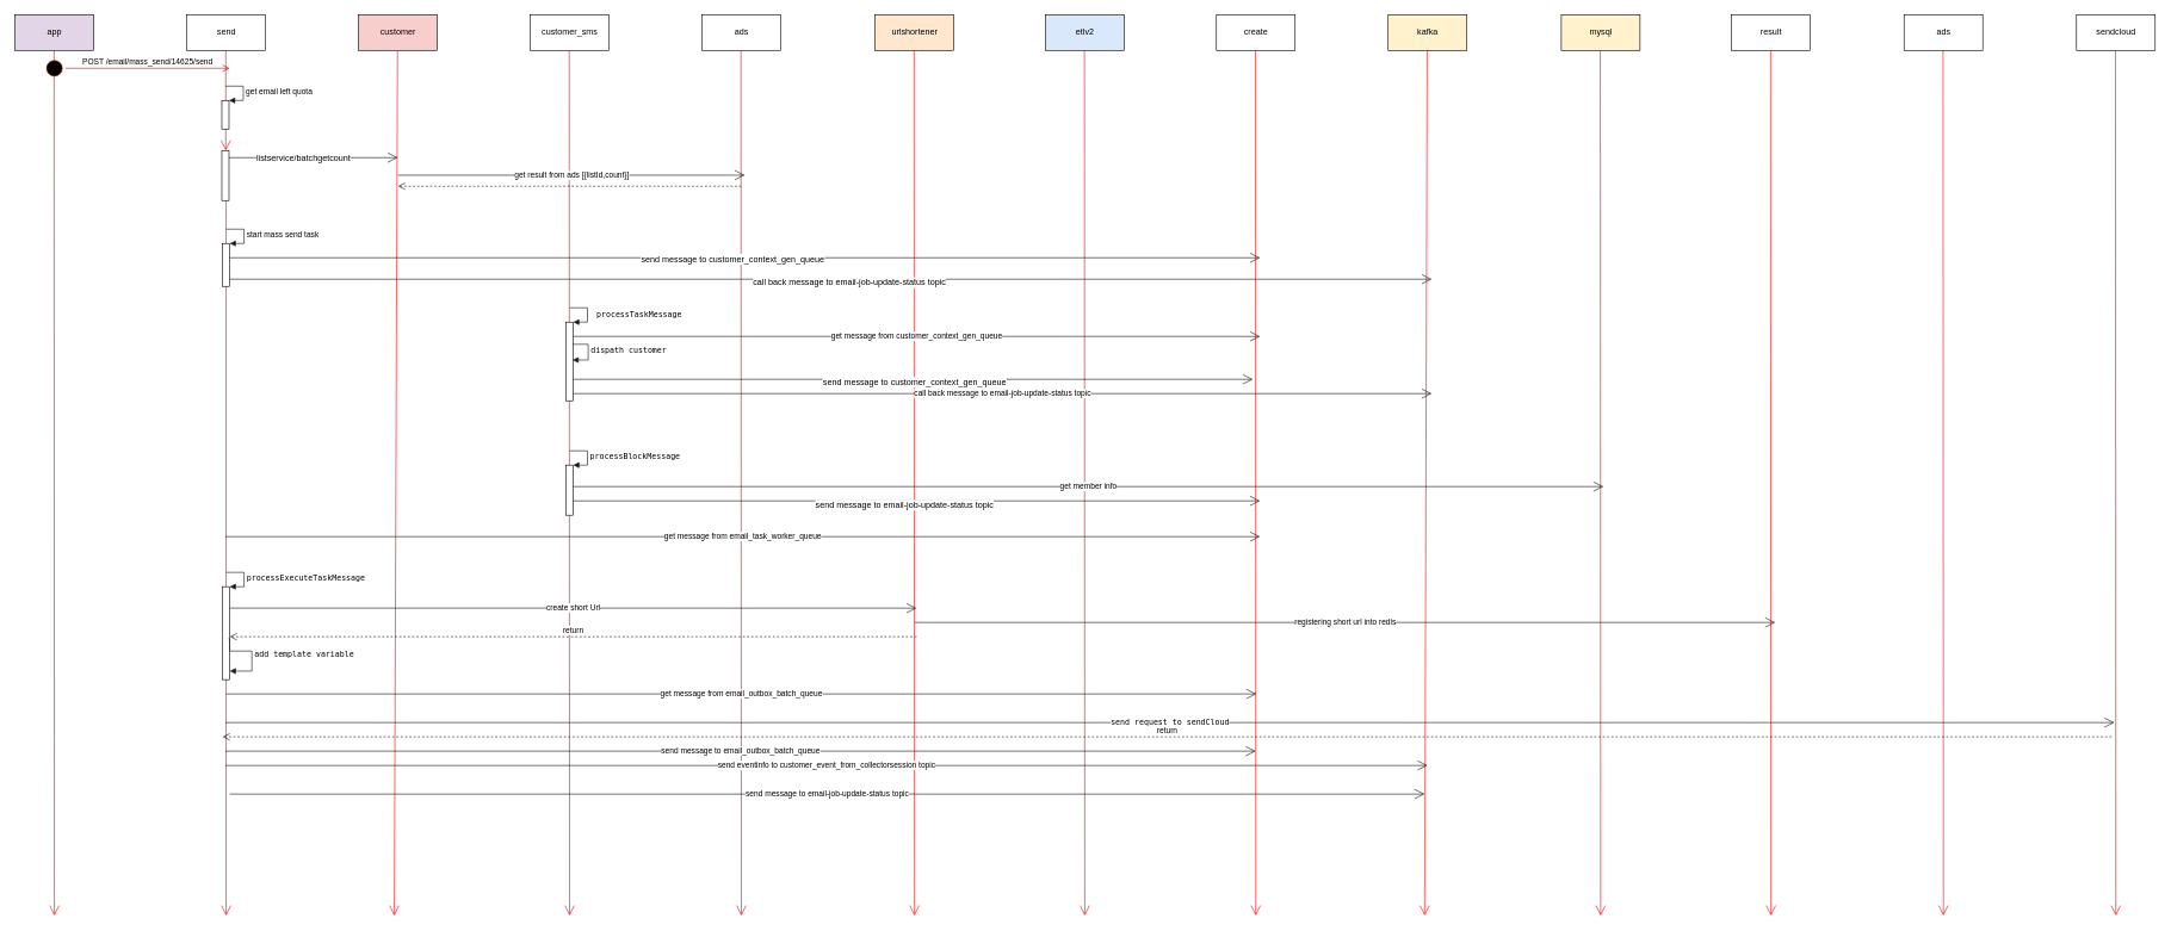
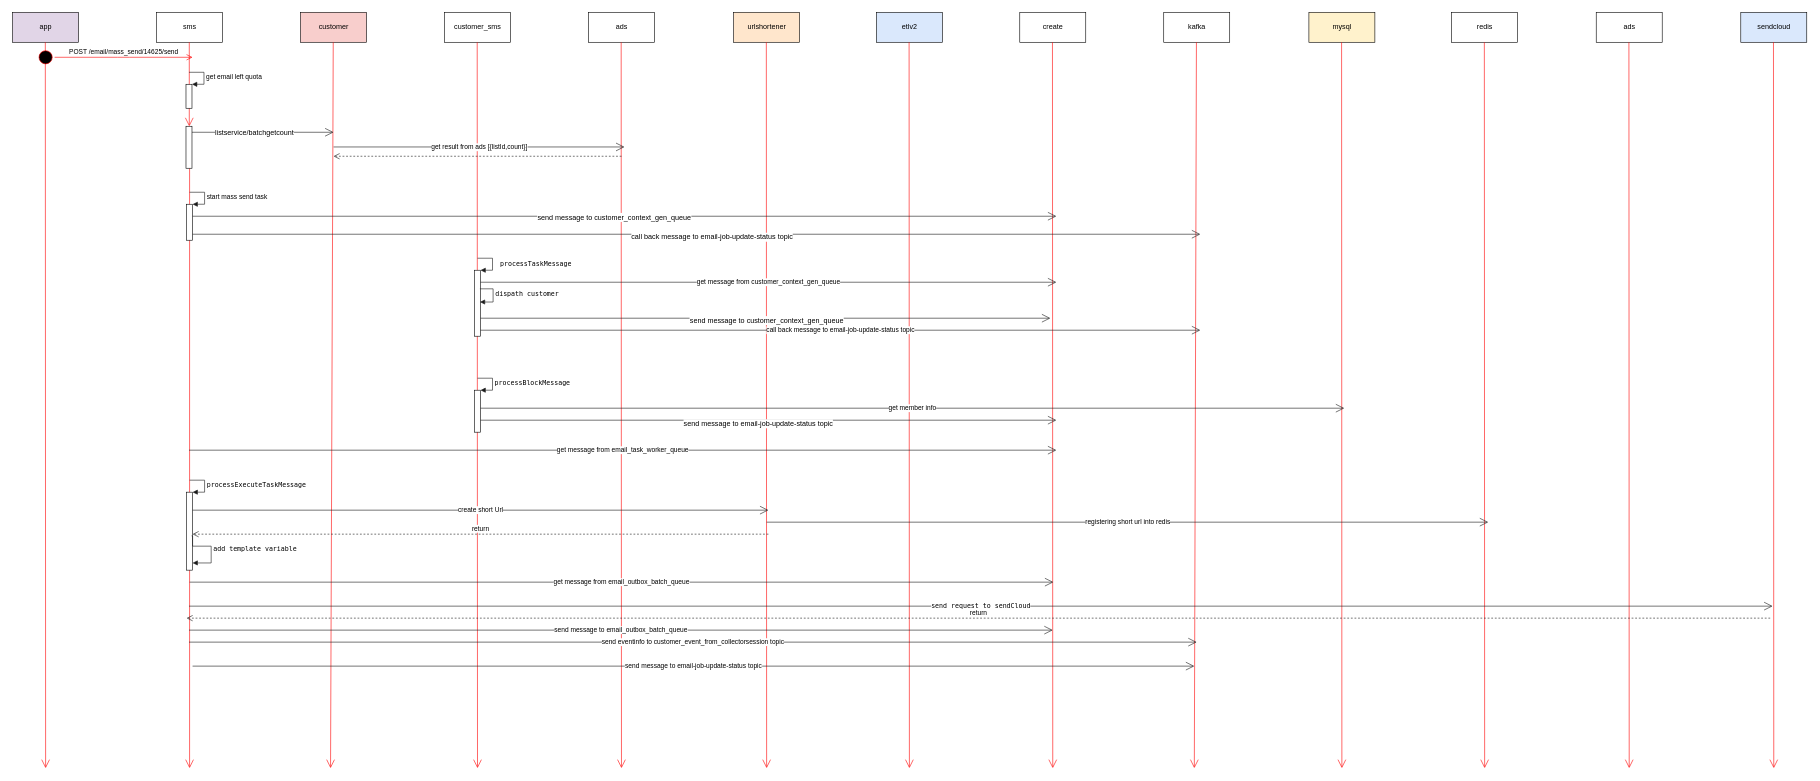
  <mxCell id="0" />
  <mxCell id="1" parent="0" />
  <mxCell id="2" value="app" style="html=1;fillColor=#e1d5e7;" parent="1" vertex="1"><mxGeometry x="20" y="20" width="110" height="50" as="geometry" /></mxCell>
  <mxCell id="3" value="customer" style="html=1;fillColor=#f8cecc;" parent="1" vertex="1"><mxGeometry x="500" y="20" width="110" height="50" as="geometry" /></mxCell>
  <mxCell id="4" value="" style="endArrow=open;endFill=1;endSize=12;html=1;strokeColor=#FF0000;" parent="1" edge="1"><mxGeometry width="160" relative="1" as="geometry"><mxPoint x="554.5" y="70" as="sourcePoint" /><mxPoint x="550" y="1280" as="targetPoint" /></mxGeometry></mxCell>
  <mxCell id="5" value="customer_sms" style="html=1;" parent="1" vertex="1"><mxGeometry x="740" y="20" width="110" height="50" as="geometry" /></mxCell>
  <mxCell id="6" value="" style="endArrow=open;endFill=1;endSize=12;html=1;strokeColor=#FF0000;" parent="1" edge="1"><mxGeometry width="160" relative="1" as="geometry"><mxPoint x="794.5" y="70" as="sourcePoint" /><mxPoint x="795" y="1280" as="targetPoint" /></mxGeometry></mxCell>
  <mxCell id="7" value="ads" style="html=1;" parent="1" vertex="1"><mxGeometry x="980" y="20" width="110" height="50" as="geometry" /></mxCell>
  <mxCell id="8" value="" style="endArrow=open;endFill=1;endSize=12;html=1;strokeColor=#FF0000;" parent="1" edge="1"><mxGeometry width="160" relative="1" as="geometry"><mxPoint x="1034.5" y="70" as="sourcePoint" /><mxPoint x="1035" y="1280" as="targetPoint" /></mxGeometry></mxCell>
  <mxCell id="9" value="urlshortener" style="html=1;fillColor=#ffe6cc;" parent="1" vertex="1"><mxGeometry x="1222" y="20" width="110" height="50" as="geometry" /></mxCell>
  <mxCell id="10" value="" style="endArrow=open;endFill=1;endSize=12;html=1;strokeColor=#FF0000;" parent="1" edge="1"><mxGeometry width="160" relative="1" as="geometry"><mxPoint x="1276.5" y="70" as="sourcePoint" /><mxPoint x="1277" y="1280" as="targetPoint" /></mxGeometry></mxCell>
  <mxCell id="11" value="etlv2" style="html=1;fillColor=#dae8fc;" parent="1" vertex="1"><mxGeometry x="1460" y="20" width="110" height="50" as="geometry" /></mxCell>
  <mxCell id="12" value="" style="endArrow=open;endFill=1;endSize=12;html=1;strokeColor=#FF0000;" parent="1" edge="1"><mxGeometry width="160" relative="1" as="geometry"><mxPoint x="1514.5" y="70" as="sourcePoint" /><mxPoint x="1515" y="1280" as="targetPoint" /></mxGeometry></mxCell>
  <mxCell id="13" value="create" style="html=1;" parent="1" vertex="1"><mxGeometry x="1699" y="20" width="110" height="50" as="geometry" /></mxCell>
  <mxCell id="14" value="" style="endArrow=open;endFill=1;endSize=12;html=1;strokeColor=#FF0000;" parent="1" edge="1"><mxGeometry width="160" relative="1" as="geometry"><mxPoint x="1753.5" y="70" as="sourcePoint" /><mxPoint x="1754" y="1280" as="targetPoint" /></mxGeometry></mxCell>
- <mxCell id="15" value="kafka" style="html=1;fillColor=#fff2cc;" parent="1" vertex="1"><mxGeometry x="1939" y="20" width="110" height="50" as="geometry" /></mxCell>
+ <mxCell id="15" value="kafka" style="html=1;" parent="1" vertex="1"><mxGeometry x="1939" y="20" width="110" height="50" as="geometry" /></mxCell>
  <mxCell id="16" value="" style="endArrow=open;endFill=1;endSize=12;html=1;strokeColor=#FF0000;" parent="1" edge="1"><mxGeometry width="160" relative="1" as="geometry"><mxPoint x="1993.5" y="70" as="sourcePoint" /><mxPoint x="1990" y="1280" as="targetPoint" /></mxGeometry></mxCell>
  <mxCell id="17" value="mysql" style="html=1;fillColor=#fff2cc;" parent="1" vertex="1"><mxGeometry x="2181" y="20" width="110" height="50" as="geometry" /></mxCell>
  <mxCell id="18" value="" style="endArrow=open;endFill=1;endSize=12;html=1;strokeColor=#FF0000;" parent="1" edge="1"><mxGeometry width="160" relative="1" as="geometry"><mxPoint x="2235.5" y="70" as="sourcePoint" /><mxPoint x="2236" y="1280" as="targetPoint" /></mxGeometry></mxCell>
- <mxCell id="19" value="result" style="html=1;" parent="1" vertex="1"><mxGeometry x="2419" y="20" width="110" height="50" as="geometry" /></mxCell>
+ <mxCell id="19" value="redis" style="html=1;" parent="1" vertex="1"><mxGeometry x="2419" y="20" width="110" height="50" as="geometry" /></mxCell>
  <mxCell id="20" value="" style="endArrow=open;endFill=1;endSize=12;html=1;strokeColor=#FF0000;" parent="1" edge="1"><mxGeometry width="160" relative="1" as="geometry"><mxPoint x="2473.5" y="70" as="sourcePoint" /><mxPoint x="2474" y="1280" as="targetPoint" /></mxGeometry></mxCell>
  <mxCell id="21" value="ads" style="html=1;" parent="1" vertex="1"><mxGeometry x="2660" y="20" width="110" height="50" as="geometry" /></mxCell>
  <mxCell id="22" value="" style="endArrow=open;endFill=1;endSize=12;html=1;strokeColor=#FF0000;" parent="1" edge="1"><mxGeometry width="160" relative="1" as="geometry"><mxPoint x="2714.5" y="70" as="sourcePoint" /><mxPoint x="2715" y="1280" as="targetPoint" /></mxGeometry></mxCell>
- <mxCell id="23" value="send" style="html=1;" vertex="1" parent="1"><mxGeometry x="260" y="20" width="110" height="50" as="geometry" /></mxCell>
+ <mxCell id="23" value="sms" style="html=1;" vertex="1" parent="1"><mxGeometry x="260" y="20" width="110" height="50" as="geometry" /></mxCell>
  <mxCell id="24" value="" style="endArrow=open;endFill=1;endSize=12;html=1;strokeColor=#FF0000;" edge="1" parent="1" source="31"><mxGeometry width="160" relative="1" as="geometry"><mxPoint x="314.5" y="70" as="sourcePoint" /><mxPoint x="315" y="1280" as="targetPoint" /></mxGeometry></mxCell>
  <mxCell id="25" value="" style="endArrow=open;endFill=1;endSize=12;html=1;strokeColor=#FF0000;" edge="1" parent="1"><mxGeometry width="160" relative="1" as="geometry"><mxPoint x="74.5" y="70" as="sourcePoint" /><mxPoint x="75" y="1280" as="targetPoint" /></mxGeometry></mxCell>
  <mxCell id="26" value="" style="ellipse;html=1;shape=startState;fillColor=#000000;strokeColor=#ff0000;" vertex="1" parent="1"><mxGeometry x="60" y="80" width="30" height="30" as="geometry" /></mxCell>
  <mxCell id="27" value="&lt;span&gt;POST /email/mass_send/14625/send&lt;/span&gt;" style="edgeStyle=orthogonalEdgeStyle;html=1;verticalAlign=bottom;endArrow=open;endSize=8;strokeColor=#ff0000;" edge="1" source="26" parent="1"><mxGeometry relative="1" as="geometry"><mxPoint x="320" y="95" as="targetPoint" /></mxGeometry></mxCell>
  <mxCell id="28" value="" style="endArrow=open;endFill=1;endSize=12;html=1;strokeColor=#1A1A1A;" edge="1" parent="1"><mxGeometry width="160" relative="1" as="geometry"><mxPoint x="315" y="220" as="sourcePoint" /><mxPoint x="555" y="220" as="targetPoint" /></mxGeometry></mxCell>
  <mxCell id="29" value="listservice/batchgetcount" style="text;html=1;resizable=0;points=[];align=center;verticalAlign=middle;labelBackgroundColor=#ffffff;" vertex="1" connectable="0" parent="28"><mxGeometry x="-0.108" relative="1" as="geometry"><mxPoint as="offset" /></mxGeometry></mxCell>
  <mxCell id="30" value="get result from ads [{listId,count}]" style="endArrow=open;endFill=1;endSize=12;html=1;strokeColor=#1A1A1A;" edge="1" parent="1"><mxGeometry width="160" relative="1" as="geometry"><mxPoint x="555" y="244.5" as="sourcePoint" /><mxPoint x="1040" y="244.5" as="targetPoint" /></mxGeometry></mxCell>
  <mxCell id="31" value="" style="html=1;points=[];perimeter=orthogonalPerimeter;" vertex="1" parent="1"><mxGeometry x="309" y="210" width="10" height="70" as="geometry" /></mxCell>
  <mxCell id="32" value="" style="endArrow=open;endFill=1;endSize=12;html=1;strokeColor=#FF0000;" edge="1" parent="1" target="31"><mxGeometry width="160" relative="1" as="geometry"><mxPoint x="314.5" y="70" as="sourcePoint" /><mxPoint x="314.5" y="1110" as="targetPoint" /></mxGeometry></mxCell>
  <mxCell id="33" value="" style="html=1;verticalAlign=bottom;endArrow=open;dashed=1;endSize=8;strokeColor=#1A1A1A;" edge="1" parent="1"><mxGeometry relative="1" as="geometry"><mxPoint x="1035" y="260" as="sourcePoint" /><mxPoint x="555" y="260" as="targetPoint" /></mxGeometry></mxCell>
  <mxCell id="34" value="" style="html=1;points=[];perimeter=orthogonalPerimeter;" vertex="1" parent="1"><mxGeometry x="309" y="140" width="10" height="40" as="geometry" /></mxCell>
  <mxCell id="35" value="get email left quota&amp;nbsp;" style="edgeStyle=orthogonalEdgeStyle;html=1;align=left;spacingLeft=2;endArrow=block;rounded=0;entryX=1;entryY=0;strokeColor=#1A1A1A;" edge="1" target="34" parent="1"><mxGeometry relative="1" as="geometry"><mxPoint x="314" y="120" as="sourcePoint" /><Array as="points"><mxPoint x="339" y="120" /></Array></mxGeometry></mxCell>
  <mxCell id="36" value="" style="html=1;points=[];perimeter=orthogonalPerimeter;" vertex="1" parent="1"><mxGeometry x="310" y="340" width="10" height="60" as="geometry" /></mxCell>
  <mxCell id="37" value="start mass send task" style="edgeStyle=orthogonalEdgeStyle;html=1;align=left;spacingLeft=2;endArrow=block;rounded=0;entryX=1;entryY=0;strokeColor=#1A1A1A;" edge="1" target="36" parent="1"><mxGeometry relative="1" as="geometry"><mxPoint x="315" y="320" as="sourcePoint" /><Array as="points"><mxPoint x="340" y="320" /></Array></mxGeometry></mxCell>
  <mxCell id="38" value="" style="endArrow=open;endFill=1;endSize=12;html=1;strokeColor=#1A1A1A;" edge="1" parent="1"><mxGeometry width="160" relative="1" as="geometry"><mxPoint x="320" y="360" as="sourcePoint" /><mxPoint x="1760" y="360" as="targetPoint" /></mxGeometry></mxCell>
  <mxCell id="39" value="send message to&amp;nbsp;&lt;span&gt;customer_context_gen_queue&lt;/span&gt;" style="text;html=1;resizable=0;points=[];align=center;verticalAlign=middle;labelBackgroundColor=#ffffff;" vertex="1" connectable="0" parent="38"><mxGeometry x="-0.023" y="-1" relative="1" as="geometry"><mxPoint x="-1" as="offset" /></mxGeometry></mxCell>
  <mxCell id="40" value="" style="endArrow=open;endFill=1;endSize=12;html=1;strokeColor=#1A1A1A;" edge="1" parent="1"><mxGeometry width="160" relative="1" as="geometry"><mxPoint x="320" y="390" as="sourcePoint" /><mxPoint x="2000" y="390" as="targetPoint" /></mxGeometry></mxCell>
  <mxCell id="41" value="call back message to&amp;nbsp;&lt;span&gt;email-job-update-status topic&lt;/span&gt;" style="text;html=1;resizable=0;points=[];align=center;verticalAlign=middle;labelBackgroundColor=#ffffff;" vertex="1" connectable="0" parent="40"><mxGeometry x="0.029" y="-4" relative="1" as="geometry"><mxPoint x="1" as="offset" /></mxGeometry></mxCell>
  <mxCell id="42" value="" style="html=1;points=[];perimeter=orthogonalPerimeter;" vertex="1" parent="1"><mxGeometry x="790" y="450" width="10" height="110" as="geometry" /></mxCell>
  <mxCell id="43" value="&lt;pre&gt;processTaskMessage&lt;/pre&gt;" style="edgeStyle=orthogonalEdgeStyle;html=1;align=left;spacingLeft=2;endArrow=block;rounded=0;entryX=1;entryY=0;strokeColor=#1A1A1A;" edge="1" target="42" parent="1"><mxGeometry x="0.388" y="-14" relative="1" as="geometry"><mxPoint x="795" y="430" as="sourcePoint" /><Array as="points"><mxPoint x="820" y="430" /></Array><mxPoint x="9" y="4" as="offset" /></mxGeometry></mxCell>
  <mxCell id="44" value="" style="html=1;points=[];perimeter=orthogonalPerimeter;" vertex="1" parent="1"><mxGeometry x="790" y="650" width="10" height="70" as="geometry" /></mxCell>
  <mxCell id="45" value="&lt;pre&gt;processBlockMessage&lt;/pre&gt;" style="edgeStyle=orthogonalEdgeStyle;html=1;align=left;spacingLeft=2;endArrow=block;rounded=0;entryX=1;entryY=0;strokeColor=#1A1A1A;" edge="1" target="44" parent="1"><mxGeometry relative="1" as="geometry"><mxPoint x="795" y="630" as="sourcePoint" /><Array as="points"><mxPoint x="820" y="630" /></Array></mxGeometry></mxCell>
  <mxCell id="46" value="get message from&amp;nbsp;&lt;span&gt;customer_context_gen_queue&lt;/span&gt;" style="endArrow=open;endFill=1;endSize=12;html=1;strokeColor=#1A1A1A;" edge="1" parent="1"><mxGeometry width="160" relative="1" as="geometry"><mxPoint x="800" y="470" as="sourcePoint" /><mxPoint x="1760" y="470" as="targetPoint" /></mxGeometry></mxCell>
  <mxCell id="47" value="&lt;pre&gt;dispath customer&lt;br&gt;&lt;/pre&gt;" style="edgeStyle=orthogonalEdgeStyle;html=1;align=left;spacingLeft=2;endArrow=block;rounded=0;strokeColor=#1A1A1A;" edge="1" parent="1"><mxGeometry x="-0.061" relative="1" as="geometry"><mxPoint x="799" y="481" as="sourcePoint" /><Array as="points"><mxPoint x="821" y="481" /><mxPoint x="821" y="503" /></Array><mxPoint x="799" y="503" as="targetPoint" /><mxPoint as="offset" /></mxGeometry></mxCell>
  <mxCell id="48" value="" style="endArrow=open;endFill=1;endSize=12;html=1;strokeColor=#1A1A1A;" edge="1" parent="1"><mxGeometry width="160" relative="1" as="geometry"><mxPoint x="800" y="530" as="sourcePoint" /><mxPoint x="1750" y="530" as="targetPoint" /></mxGeometry></mxCell>
  <mxCell id="49" value="&lt;span&gt;send message to&amp;nbsp;&lt;/span&gt;&lt;span&gt;customer_context_gen_queue&lt;/span&gt;" style="text;html=1;resizable=0;points=[];align=center;verticalAlign=middle;labelBackgroundColor=#ffffff;" vertex="1" connectable="0" parent="48"><mxGeometry x="0.001" y="-3" relative="1" as="geometry"><mxPoint x="1" as="offset" /></mxGeometry></mxCell>
  <mxCell id="50" value="call back message to&amp;nbsp;&lt;span&gt;email-job-update-status topic&lt;/span&gt;&lt;br&gt;" style="endArrow=open;endFill=1;endSize=12;html=1;strokeColor=#1A1A1A;" edge="1" parent="1"><mxGeometry width="160" relative="1" as="geometry"><mxPoint x="800" y="550" as="sourcePoint" /><mxPoint x="2000" y="550" as="targetPoint" /></mxGeometry></mxCell>
  <mxCell id="51" value="get member info" style="endArrow=open;endFill=1;endSize=12;html=1;strokeColor=#1A1A1A;" edge="1" parent="1"><mxGeometry width="160" relative="1" as="geometry"><mxPoint x="800" y="680" as="sourcePoint" /><mxPoint x="2240" y="680" as="targetPoint" /></mxGeometry></mxCell>
  <mxCell id="52" value="" style="endArrow=open;endFill=1;endSize=12;html=1;strokeColor=#1A1A1A;" edge="1" parent="1"><mxGeometry width="160" relative="1" as="geometry"><mxPoint x="800" y="700" as="sourcePoint" /><mxPoint x="1760" y="700" as="targetPoint" /></mxGeometry></mxCell>
  <mxCell id="53" value="send message to&amp;nbsp;&lt;span&gt;email-job-update-status topic&lt;/span&gt;" style="text;html=1;resizable=0;points=[];align=center;verticalAlign=middle;labelBackgroundColor=#ffffff;" vertex="1" connectable="0" parent="52"><mxGeometry x="-0.04" y="-5" relative="1" as="geometry"><mxPoint x="1" as="offset" /></mxGeometry></mxCell>
  <mxCell id="54" value="get message from&amp;nbsp;&lt;span&gt;email_task_worker_queue&lt;/span&gt;" style="endArrow=open;endFill=1;endSize=12;html=1;strokeColor=#1A1A1A;" edge="1" parent="1"><mxGeometry width="160" relative="1" as="geometry"><mxPoint x="314" y="750" as="sourcePoint" /><mxPoint x="1760" y="750" as="targetPoint" /></mxGeometry></mxCell>
  <mxCell id="55" value="" style="html=1;points=[];perimeter=orthogonalPerimeter;" vertex="1" parent="1"><mxGeometry x="310" y="820" width="10" height="130" as="geometry" /></mxCell>
  <mxCell id="56" value="&lt;pre&gt;processExecuteTaskMessage&lt;/pre&gt;" style="edgeStyle=orthogonalEdgeStyle;html=1;align=left;spacingLeft=2;endArrow=block;rounded=0;entryX=1;entryY=0;strokeColor=#1A1A1A;" edge="1" target="55" parent="1"><mxGeometry relative="1" as="geometry"><mxPoint x="315" y="800" as="sourcePoint" /><Array as="points"><mxPoint x="340" y="800" /></Array></mxGeometry></mxCell>
  <mxCell id="57" value="&lt;span&gt;create short Url&lt;/span&gt;" style="endArrow=open;endFill=1;endSize=12;html=1;strokeColor=#1A1A1A;" edge="1" parent="1"><mxGeometry width="160" relative="1" as="geometry"><mxPoint x="320" y="850" as="sourcePoint" /><mxPoint x="1280" y="850" as="targetPoint" /></mxGeometry></mxCell>
  <mxCell id="58" value="&lt;span&gt;registering short url into redis&lt;/span&gt;" style="endArrow=open;endFill=1;endSize=12;html=1;strokeColor=#1A1A1A;" edge="1" parent="1"><mxGeometry width="160" relative="1" as="geometry"><mxPoint x="1277" y="870" as="sourcePoint" /><mxPoint x="2480" y="870" as="targetPoint" /><Array as="points" /></mxGeometry></mxCell>
  <mxCell id="59" value="return" style="html=1;verticalAlign=bottom;endArrow=open;dashed=1;endSize=8;strokeColor=#1A1A1A;" edge="1" parent="1" target="55"><mxGeometry relative="1" as="geometry"><mxPoint x="1280" y="890" as="sourcePoint" /><mxPoint x="1190" y="890" as="targetPoint" /></mxGeometry></mxCell>
  <mxCell id="60" value="&lt;pre&gt;&lt;pre&gt;&lt;span&gt;add template variable&lt;/span&gt;&lt;/pre&gt;&lt;/pre&gt;" style="edgeStyle=orthogonalEdgeStyle;html=1;align=left;spacingLeft=2;endArrow=block;rounded=0;strokeColor=#1A1A1A;exitX=0.833;exitY=0.56;exitDx=0;exitDy=0;exitPerimeter=0;" edge="1" parent="1" source="55"><mxGeometry relative="1" as="geometry"><mxPoint x="330" y="930" as="sourcePoint" /><Array as="points"><mxPoint x="320" y="892" /><mxPoint x="320" y="910" /><mxPoint x="351" y="910" /><mxPoint x="351" y="938" /><mxPoint x="320" y="938" /></Array><mxPoint x="320" y="938" as="targetPoint" /></mxGeometry></mxCell>
  <mxCell id="61" value="send message to email_outbox_batch_queue&lt;br&gt;" style="endArrow=open;endFill=1;endSize=12;html=1;strokeColor=#1A1A1A;" edge="1" parent="1"><mxGeometry width="160" relative="1" as="geometry"><mxPoint x="314" y="1050" as="sourcePoint" /><mxPoint x="1754" y="1050" as="targetPoint" /></mxGeometry></mxCell>
  <mxCell id="62" value="send eventinfo to&amp;nbsp;&lt;span&gt;customer_event_from_collectorsession topic&lt;/span&gt;" style="endArrow=open;endFill=1;endSize=12;html=1;strokeColor=#1A1A1A;" edge="1" parent="1"><mxGeometry width="160" relative="1" as="geometry"><mxPoint x="314" y="1070" as="sourcePoint" /><mxPoint x="1994" y="1070" as="targetPoint" /></mxGeometry></mxCell>
  <mxCell id="63" value="get message from&amp;nbsp;&lt;span&gt;email_outbox_batch_queue&lt;/span&gt;" style="endArrow=open;endFill=1;endSize=12;html=1;strokeColor=#1A1A1A;" edge="1" parent="1"><mxGeometry width="160" relative="1" as="geometry"><mxPoint x="315" y="970" as="sourcePoint" /><mxPoint x="1755" y="970" as="targetPoint" /></mxGeometry></mxCell>
  <mxCell id="64" value="send message to&amp;nbsp;&lt;span&gt;email-job-update-status topic&lt;/span&gt;" style="endArrow=open;endFill=1;endSize=12;html=1;strokeColor=#1A1A1A;" edge="1" parent="1"><mxGeometry width="160" relative="1" as="geometry"><mxPoint x="320" y="1110" as="sourcePoint" /><mxPoint x="1990" y="1110" as="targetPoint" /></mxGeometry></mxCell>
- <mxCell id="65" value="sendcloud" style="html=1;" vertex="1" parent="1"><mxGeometry x="2901" y="20" width="110" height="50" as="geometry" /></mxCell>
+ <mxCell id="65" value="sendcloud" style="html=1;fillColor=#dae8fc;" vertex="1" parent="1"><mxGeometry x="2901" y="20" width="110" height="50" as="geometry" /></mxCell>
  <mxCell id="66" value="" style="endArrow=open;endFill=1;endSize=12;html=1;strokeColor=#FF0000;" edge="1" parent="1"><mxGeometry width="160" relative="1" as="geometry"><mxPoint x="2955.5" y="70" as="sourcePoint" /><mxPoint x="2956" y="1280" as="targetPoint" /></mxGeometry></mxCell>
  <mxCell id="67" value="&lt;pre&gt;send request to sendCloud&lt;/pre&gt;" style="endArrow=open;endFill=1;endSize=12;html=1;strokeColor=#1A1A1A;" edge="1" parent="1"><mxGeometry width="160" relative="1" as="geometry"><mxPoint x="314" y="1010" as="sourcePoint" /><mxPoint x="2954" y="1010" as="targetPoint" /></mxGeometry></mxCell>
  <mxCell id="68" value="return" style="html=1;verticalAlign=bottom;endArrow=open;dashed=1;endSize=8;strokeColor=#1A1A1A;" edge="1" parent="1"><mxGeometry relative="1" as="geometry"><mxPoint x="2950" y="1030" as="sourcePoint" /><mxPoint x="310" y="1030" as="targetPoint" /></mxGeometry></mxCell>
